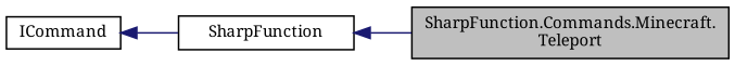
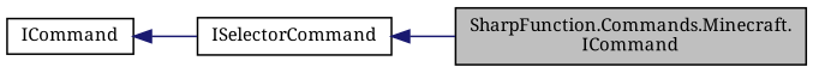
  digraph {
    fontname="Noto Serif"
    rankdir=LR
    node [color=black fillcolor=white fontname="Noto Serif" fontsize=10 shape=record style=filled]
    edge [color=midnightblue dir=back fontname="Noto Serif" fontsize=10 labelfontname=Helvetica labelfontsize=10 style=solid]
-   n1 [fillcolor=grey75 fontcolor=black height=0.2 label="SharpFunction.Commands.Minecraft.\lTeleport" width=0.4]
+   n1 [fillcolor=grey75 fontcolor=black height=0.2 label="SharpFunction.Commands.Minecraft.\lICommand" width=0.4]
    n2 [height=0.2 label=ICommand width=0.4]
-   n3 [height=0.2 label=SharpFunction width=0.4]
+   n3 [height=0.2 label=ISelectorCommand width=0.4]
    n2 -> n3
    n3 -> n1
  }
